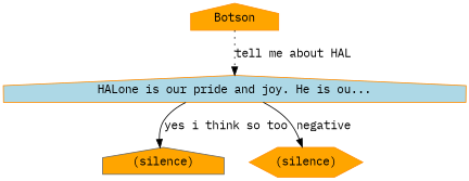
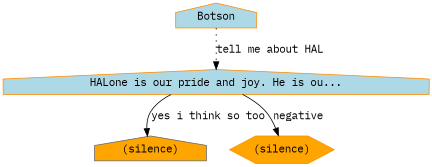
  digraph {
    fontname="IBM Plex Mono"
    node [color=darkorange style=filled fillcolor=lightblue shape=house fontname="IBM Plex Mono"]
    edge [style=solid fontname="IBM Plex Mono"]
    n1 [label="HALone is our pride and joy. He is ou..."]
    n2 [color=gray40 label="(silence)" fillcolor=orange]
    n3 [label="(silence)" fillcolor=orange shape=hexagon]
-   n4 [label=Botson fillcolor=orange]
+   n4 [label=Botson]
    n1 -> n2 [label="yes i think so too"]
    n1 -> n3 [label=negative]
    n4 -> n1 [label="tell me about HAL" style=dotted]
  }
